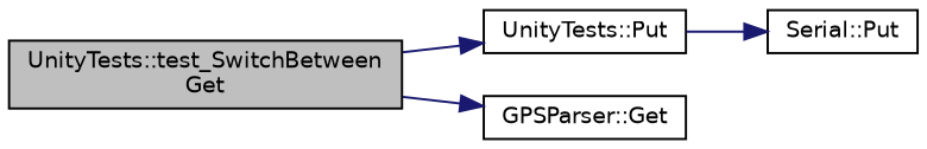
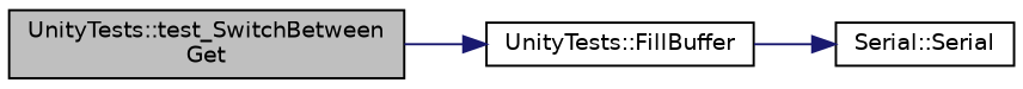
  digraph {
    rankdir=LR
    node [color=black fillcolor=white fontname=Helvetica fontsize=10 shape=record style=filled]
    edge [color=midnightblue fontname=Helvetica fontsize=10 labelfontname=Helvetica labelfontsize=10 style=solid]
    n1 [fillcolor=grey75 fontcolor=black height=0.2 label="UnityTests::test_SwitchBetween\lGet" width=0.4]
-   n2 [height=0.2 label="UnityTests::Put" width=0.4]
-   n3 [height=0.2 label="GPSParser::Get" width=0.4]
-   n4 [height=0.2 label="Serial::Put" width=0.4]
+   n2 [height=0.2 label="UnityTests::FillBuffer" width=0.4]
+   n4 [height=0.2 label="Serial::Serial" width=0.4]
    n1 -> n2
-   n1 -> n3
    n2 -> n4
  }
